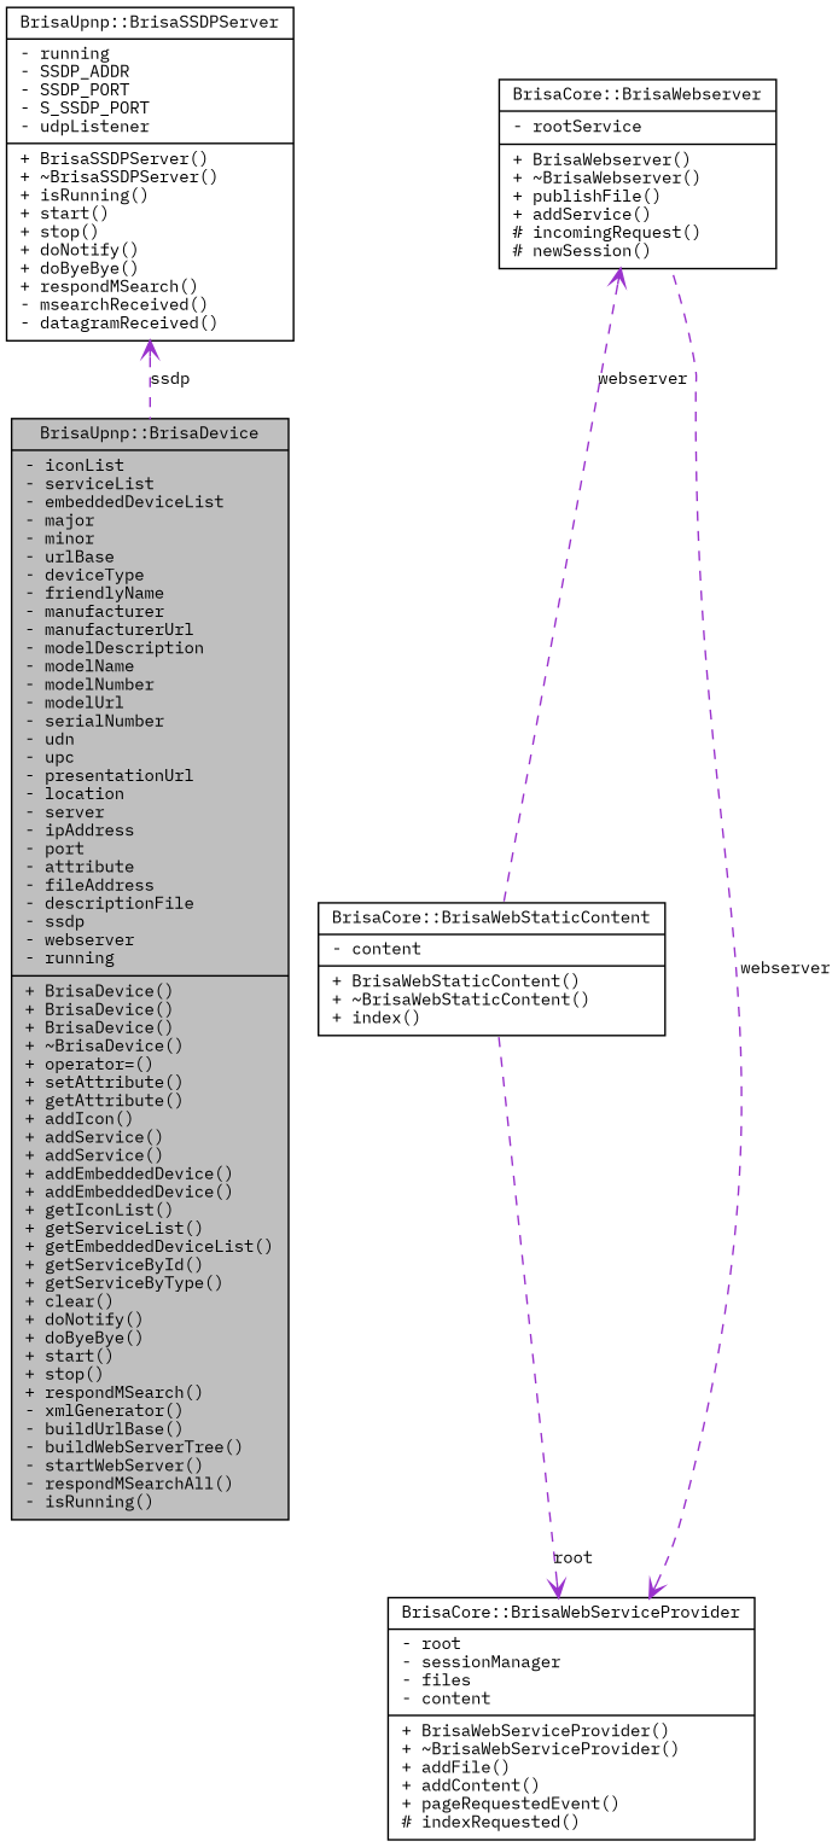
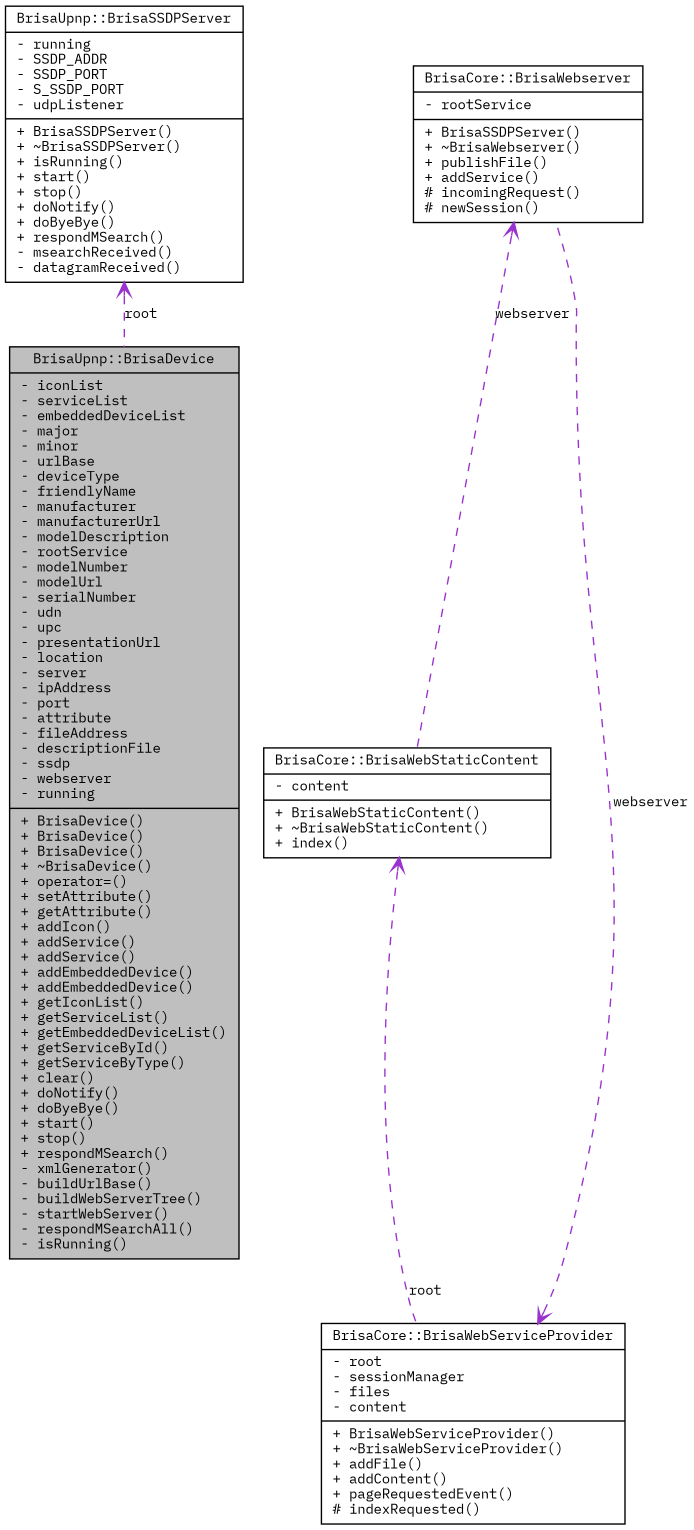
  digraph {
    fontname="IBM Plex Mono"
    node [color=black fontname="IBM Plex Mono" fontsize=10 shape=record]
    edge [arrowtail=open color=darkorchid3 dir=back fontname="IBM Plex Mono" fontsize=10 labelfontname=FreeSans labelfontsize=10 style=dashed]
-   n1 [fillcolor=grey75 fontcolor=black height=0.2 label="{BrisaUpnp::BrisaDevice\n|- iconList\l- serviceList\l- embeddedDeviceList\l- major\l- minor\l- urlBase\l- deviceType\l- friendlyName\l- manufacturer\l- manufacturerUrl\l- modelDescription\l- modelName\l- modelNumber\l- modelUrl\l- serialNumber\l- udn\l- upc\l- presentationUrl\l- location\l- server\l- ipAddress\l- port\l- attribute\l- fileAddress\l- descriptionFile\l- ssdp\l- webserver\l- running\l|+ BrisaDevice()\l+ BrisaDevice()\l+ BrisaDevice()\l+ ~BrisaDevice()\l+ operator=()\l+ setAttribute()\l+ getAttribute()\l+ addIcon()\l+ addService()\l+ addService()\l+ addEmbeddedDevice()\l+ addEmbeddedDevice()\l+ getIconList()\l+ getServiceList()\l+ getEmbeddedDeviceList()\l+ getServiceById()\l+ getServiceByType()\l+ clear()\l+ doNotify()\l+ doByeBye()\l+ start()\l+ stop()\l+ respondMSearch()\l- xmlGenerator()\l- buildUrlBase()\l- buildWebServerTree()\l- startWebServer()\l- respondMSearchAll()\l- isRunning()\l}" style=filled width=0.4]
-   n2 [height=0.2 label="{BrisaCore::BrisaWebserver\n|- rootService\l|+ BrisaWebserver()\l+ ~BrisaWebserver()\l+ publishFile()\l+ addService()\l# incomingRequest()\l# newSession()\l}" width=0.4]
+   n1 [fillcolor=grey75 fontcolor=black height=0.2 label="{BrisaUpnp::BrisaDevice\n|- iconList\l- serviceList\l- embeddedDeviceList\l- major\l- minor\l- urlBase\l- deviceType\l- friendlyName\l- manufacturer\l- manufacturerUrl\l- modelDescription\l- rootService\l- modelNumber\l- modelUrl\l- serialNumber\l- udn\l- upc\l- presentationUrl\l- location\l- server\l- ipAddress\l- port\l- attribute\l- fileAddress\l- descriptionFile\l- ssdp\l- webserver\l- running\l|+ BrisaDevice()\l+ BrisaDevice()\l+ BrisaDevice()\l+ ~BrisaDevice()\l+ operator=()\l+ setAttribute()\l+ getAttribute()\l+ addIcon()\l+ addService()\l+ addService()\l+ addEmbeddedDevice()\l+ addEmbeddedDevice()\l+ getIconList()\l+ getServiceList()\l+ getEmbeddedDeviceList()\l+ getServiceById()\l+ getServiceByType()\l+ clear()\l+ doNotify()\l+ doByeBye()\l+ start()\l+ stop()\l+ respondMSearch()\l- xmlGenerator()\l- buildUrlBase()\l- buildWebServerTree()\l- startWebServer()\l- respondMSearchAll()\l- isRunning()\l}" style=filled width=0.4]
+   n2 [height=0.2 label="{BrisaCore::BrisaWebserver\n|- rootService\l|+ BrisaSSDPServer()\l+ ~BrisaWebserver()\l+ publishFile()\l+ addService()\l# incomingRequest()\l# newSession()\l}" width=0.4]
    n3 [height=0.2 label="{BrisaCore::BrisaWebStaticContent\n|- content\l|+ BrisaWebStaticContent()\l+ ~BrisaWebStaticContent()\l+ index()\l}" width=0.4]
    n4 [height=0.2 label="{BrisaCore::BrisaWebServiceProvider\n|- root\l- sessionManager\l- files\l- content\l|+ BrisaWebServiceProvider()\l+ ~BrisaWebServiceProvider()\l+ addFile()\l+ addContent()\l+ pageRequestedEvent()\l# indexRequested()\l}" width=0.4]
    n5 [height=0.2 label="{BrisaUpnp::BrisaSSDPServer\n|- running\l- SSDP_ADDR\l- SSDP_PORT\l- S_SSDP_PORT\l- udpListener\l|+ BrisaSSDPServer()\l+ ~BrisaSSDPServer()\l+ isRunning()\l+ start()\l+ stop()\l+ doNotify()\l+ doByeBye()\l+ respondMSearch()\l- msearchReceived()\l- datagramReceived()\l}" width=0.4]
    n2 -> n3 [label=webserver]
-   n4 -> n3 [label=root]
+   n3 -> n4 [label=root]
    n4 -> n2 [label=webserver]
-   n5 -> n1 [label=ssdp]
+   n5 -> n1 [label=root]
  }
